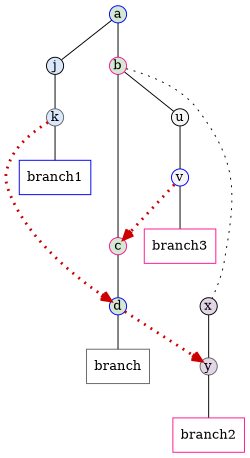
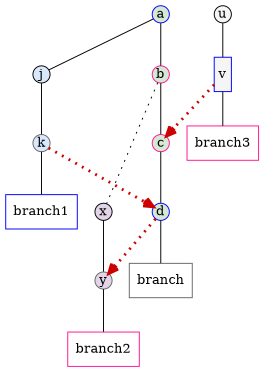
  digraph {
    bgcolor=white
    rankdir=TB
    node [color=blue fillcolor="#d5e8d4" fixedsize=true fontcolor=black group=gbox3 shape=circle style=filled]
    edge [arrowhead=none color=black weight=2]
    n1 [color=black fillcolor="#dae8fc" group=gbox1 label=j width=0.25]
    n2 [color=gray40 fillcolor="#dae8fc" group=gbox1 label=k width=0.25]
    n3 [fillcolor="#dae8fc" fixedsize=false group=gbox1 label=branch1 shape=box width=0.25 style=""]
    n4 [label=d width=0.25]
    n5 [color=black fillcolor="#e1d5e7" group=gbox2 label=x width=0.25]
    n6 [color=gray40 fillcolor="#e1d5e7" group=gbox2 label=y width=0.25]
    n7 [color=deeppink fillcolor="#e1d5e7" fixedsize=false group=gbox2 label=branch2 shape=box width=0.25 style=""]
    n8 [label=a width=0.25]
    n9 [color=deeppink label=b width=0.25]
    n10 [color=deeppink label=c width=0.25]
    n11 [color=black fillcolor="#f5f5f5" group=gbox4 label=u width=0.25]
-   n12 [fillcolor="#f5f5f5" group=gbox4 label=v width=0.25]
+   n12 [fillcolor="#f5f5f5" group=gbox4 label=v shape=box width=0.25]
    n13 [color=gray40 fixedsize=false label=branch shape=box width=0.25 style=""]
    n14 [color=deeppink fillcolor="#f5f5f5" fixedsize=false group=gbox4 label=branch3 shape=box width=0.25 style=""]
    n1 -> n2
    n2 -> n3
    n2 -> n4 [arrowhead=open color="#CC0000" penwidth=3 style=dotted]
    n4 -> n6 [arrowhead=open color="#CC0000" penwidth=3 style=dotted]
    n4 -> n13
    n5 -> n6
    n6 -> n7
    n8 -> n1
    n8 -> n9
    n9 -> n5 [style=dotted]
    n9 -> n10
-   n9 -> n11
    n10 -> n4
    n11 -> n12
    n12 -> n10 [arrowhead=open color="#CC0000" penwidth=3 style=dotted]
    n12 -> n14
  }
